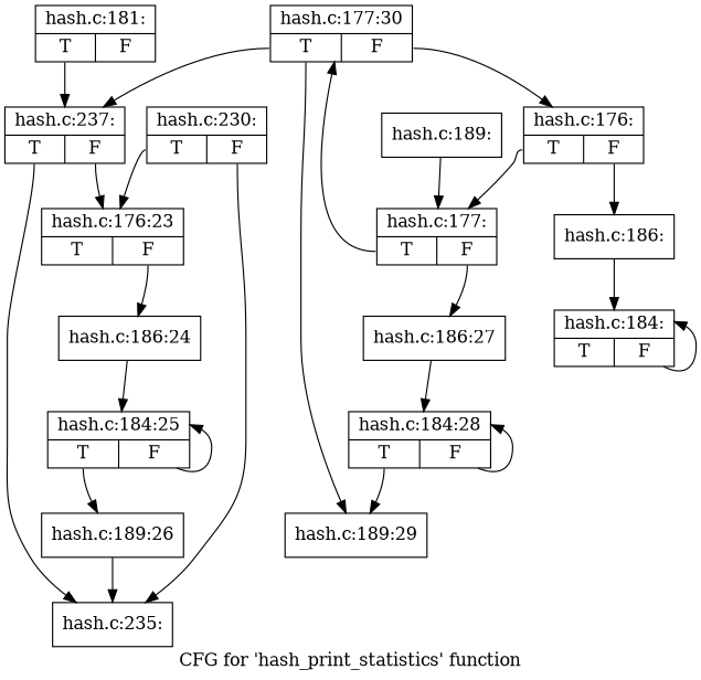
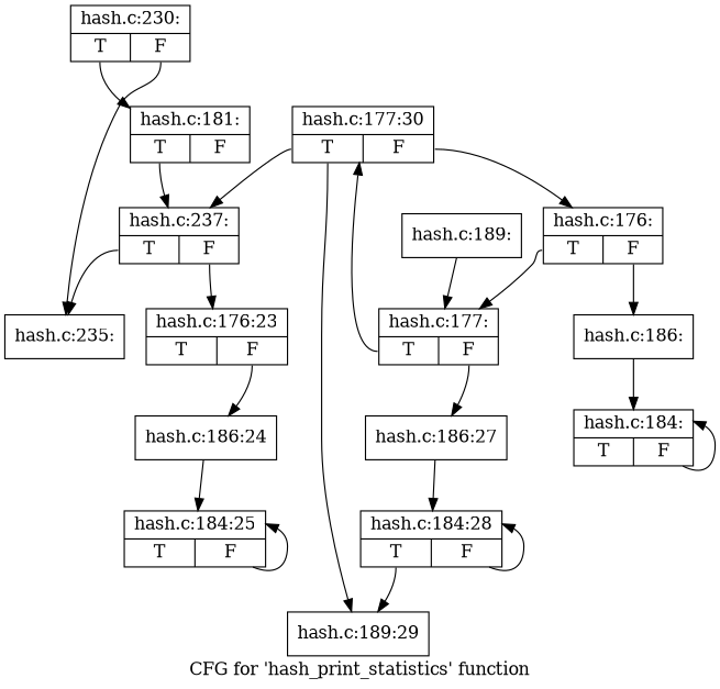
  digraph {
    label="CFG for 'hash_print_statistics' function"
    node [shape=record]
    edge [tailport=s0]
    n1 [label="{hash.c:230:|{<s0>T|<s1>F}}"]
    n2 [label="{hash.c:181:|{<s0>T|<s1>F}}"]
    n3 [label="{hash.c:235:}"]
    n4 [label="{hash.c:237:|{<s0>T|<s1>F}}"]
    n5 [label="{hash.c:176:23|{<s0>T|<s1>F}}"]
    n6 [label="{hash.c:186:24}"]
    n7 [label="{hash.c:176:|{<s0>T|<s1>F}}"]
    n8 [label="{hash.c:177:|{<s0>T|<s1>F}}"]
    n9 [label="{hash.c:186:}"]
    n10 [label="{hash.c:177:30|{<s0>T|<s1>F}}"]
    n11 [label="{hash.c:186:27}"]
    n12 [label="{hash.c:184:|{<s0>T|<s1>F}}"]
    n13 [label="{hash.c:189:29}"]
    n14 [label="{hash.c:184:28|{<s0>T|<s1>F}}"]
    n15 [label="{hash.c:189:}"]
    n16 [label="{hash.c:184:25|{<s0>T|<s1>F}}"]
-   n17 [label="{hash.c:189:26}"]
-   n1 -> n5
+   n1 -> n2
    n1 -> n3 [tailport=s1]
    n2 -> n4
    n4 -> n3
    n4 -> n5 [tailport=s1]
    n5 -> n6 [tailport=s1]
    n6 -> n16
    n7 -> n8
    n7 -> n9 [tailport=s1]
    n8 -> n10
    n8 -> n11 [tailport=s1]
    n9 -> n12
    n10 -> n4
    n10 -> n7 [tailport=s1]
    n10 -> n13
    n11 -> n14
    n12 -> n12 [tailport=s1]
    n14 -> n13
    n14 -> n14 [tailport=s1]
    n15 -> n8
    n16 -> n16 [tailport=s1]
-   n16 -> n17
-   n17 -> n3
  }
